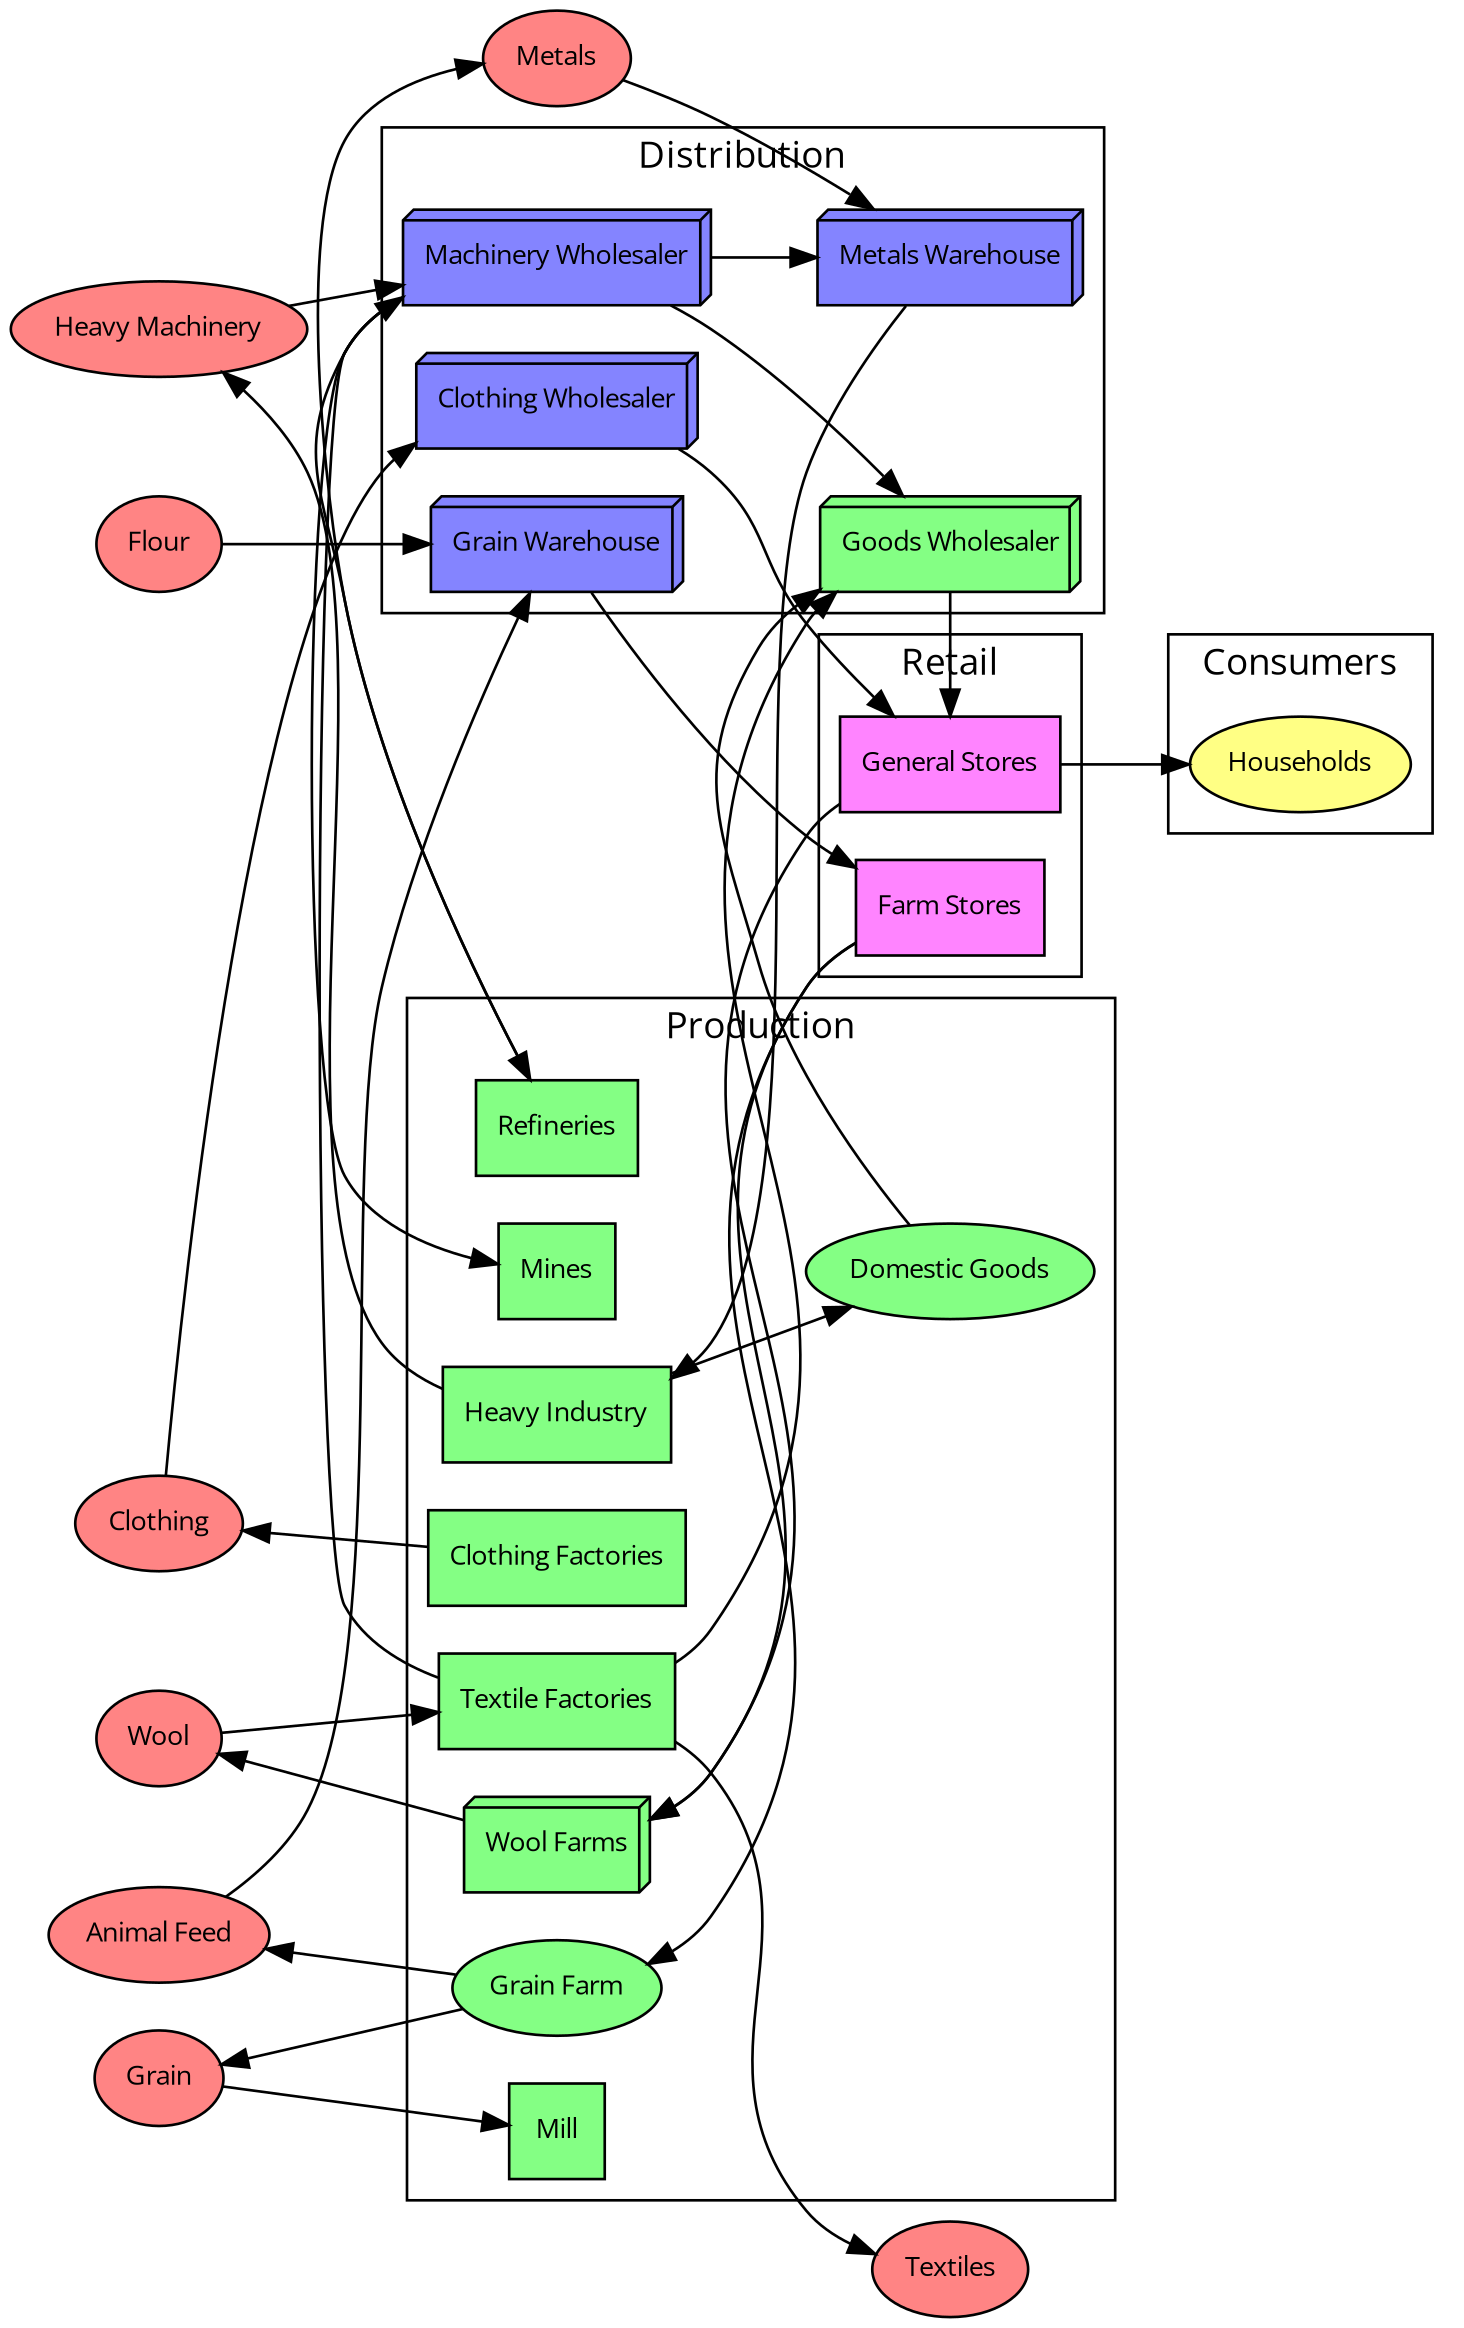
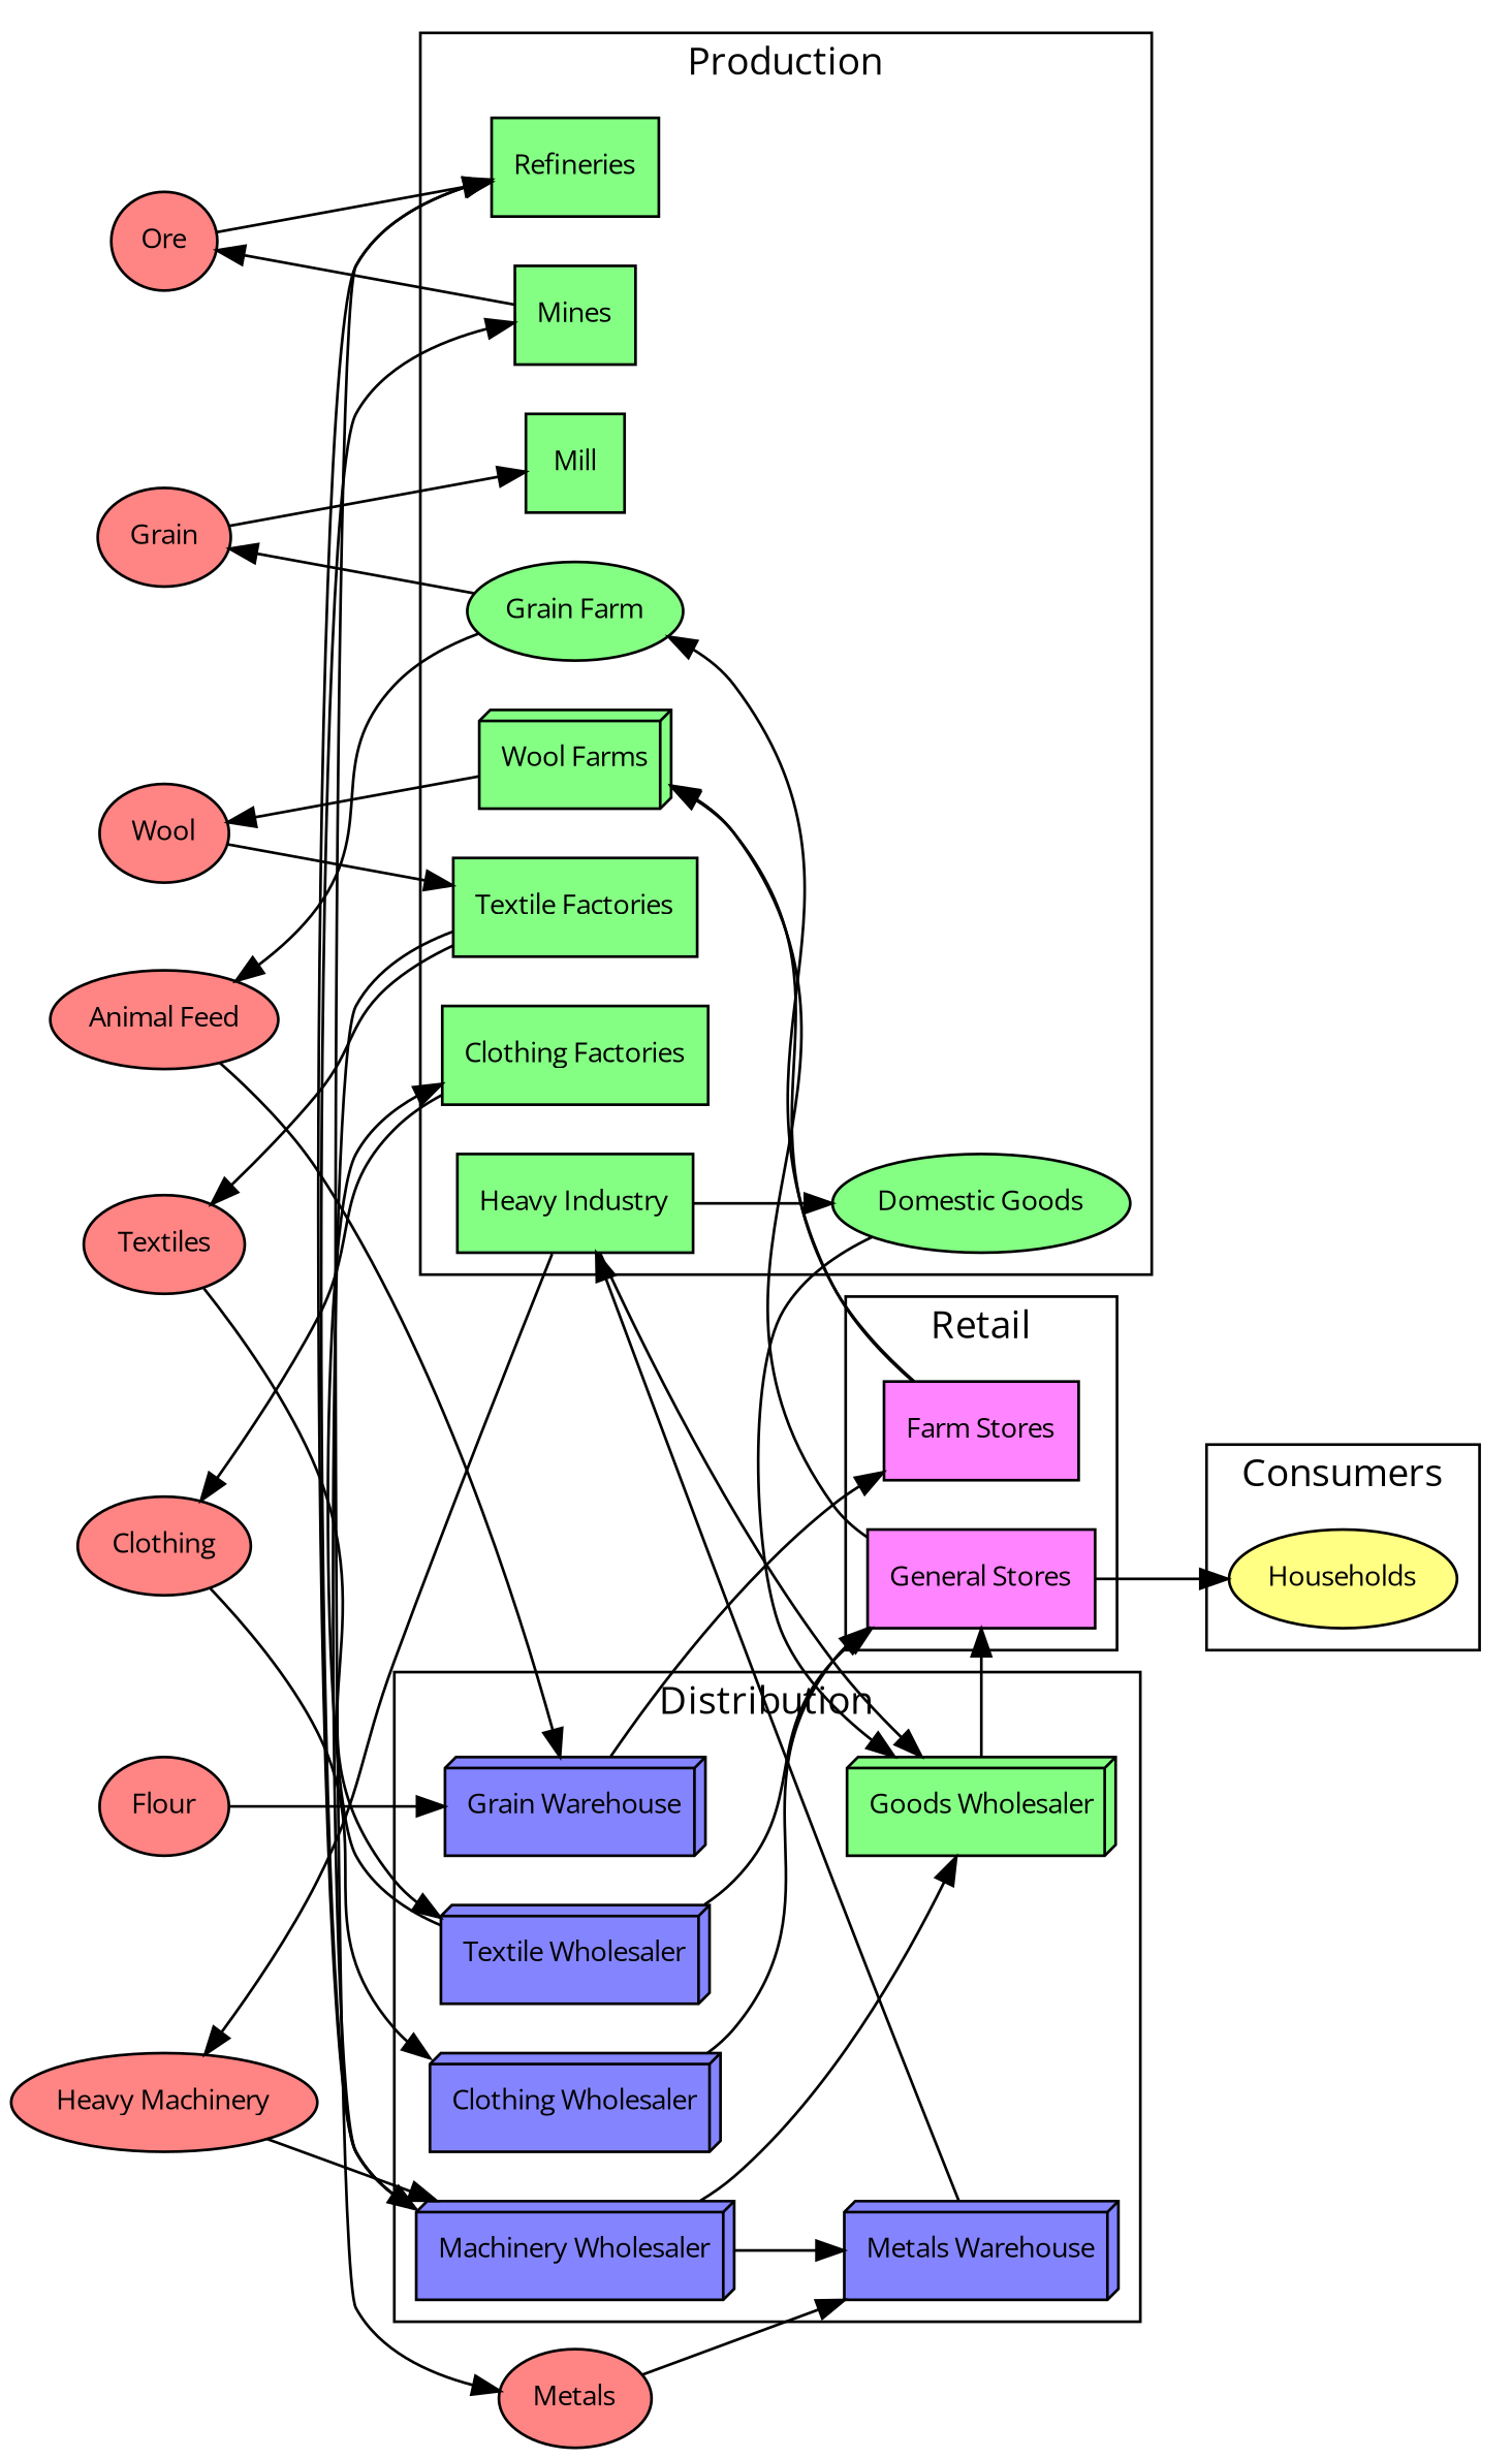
  digraph {
    beautify=true
    fontname="Open Sans"
    mindist=5.0
    rankdir=LR
    node [fillcolor="#84ff84ff" fontname="Open Sans" fontsize=10 shape=ellipse style=filled]
    edge [fontname="Open Sans"]
+   Ore [fillcolor="#ff8484ff" width=0.5]
    Metals [fillcolor="#ff8484ff" width=0.5]
    "Heavy Machinery" [fillcolor="#ff8484ff" width=0.5]
    Wool [fillcolor="#ff8484ff" width=0.5]
    Textiles [fillcolor="#ff8484ff" width=0.5]
    Clothing [fillcolor="#ff8484ff" width=0.5]
    Grain [fillcolor="#ff8484ff" width=0.5]
    Flour [fillcolor="#ff8484ff" width=0.5]
    "Animal Feed" [fillcolor="#ff8484ff" width=0.5]
    Mines [shape=box width=0.5]
    Refineries [shape=box width=0.5]
    "Heavy Industry" [shape=box width=0.5]
    "Domestic Goods" [width=0.5]
    "Wool Farms" [shape=box3d width=0.5]
    "Textile Factories" [shape=box width=0.5]
    "Clothing Factories" [shape=box width=0.5]
    "Grain Farm" [width=0.5]
    Mill [shape=box width=0.5]
    "Metals Warehouse" [fillcolor="#8484ffff" shape=box3d width=0.5]
    "Machinery Wholesaler" [fillcolor="#8484ffff" shape=box3d width=0.5]
    "Goods Wholesaler" [shape=box3d width=0.5]
+   "Textile Wholesaler" [fillcolor="#8484ffff" shape=box3d width=0.5]
    "Clothing Wholesaler" [fillcolor="#8484ffff" shape=box3d width=0.5]
    "Grain Warehouse" [fillcolor="#8484ffff" shape=box3d width=0.5]
    "General Stores" [fillcolor="#ff84ffff" shape=box width=0.5]
    "Farm Stores" [fillcolor="#ff84ffff" shape=box width=0.5]
    Households [fillcolor="#ffff84ff" width=0.5]
    subgraph sub_1 {
+     Ore
      Metals
      "Heavy Machinery"
      Wool
      Textiles
      Clothing
      Grain
      Flour
      "Animal Feed"
    }
    subgraph cluster_2 {
      label=Production
      Mines
      Refineries
      "Heavy Industry"
      "Domestic Goods"
      "Wool Farms"
      "Textile Factories"
      "Clothing Factories"
      "Grain Farm"
      Mill
    }
    subgraph cluster_3 {
      label=Distribution
      "Metals Warehouse"
      "Machinery Wholesaler"
      "Goods Wholesaler"
+     "Textile Wholesaler"
      "Clothing Wholesaler"
      "Grain Warehouse"
    }
    subgraph cluster_4 {
      label=Retail
      "General Stores"
      "Farm Stores"
    }
    subgraph cluster_5 {
      label=Consumers
      Households
    }
+   Ore -> Refineries
    Metals -> "Metals Warehouse"
    "Heavy Machinery" -> "Machinery Wholesaler"
    Wool -> "Textile Factories"
+   Textiles -> "Textile Wholesaler"
    Clothing -> "Clothing Wholesaler"
    Grain -> Mill
    Flour -> "Grain Warehouse"
    "Animal Feed" -> "Grain Warehouse"
+   Mines -> Ore
    Refineries -> Metals
    "Heavy Industry" -> "Heavy Machinery"
    "Heavy Industry" -> "Domestic Goods"
-   "Textile Factories" -> "Goods Wholesaler"
+   "Heavy Industry" -> "Goods Wholesaler"
    "Domestic Goods" -> "Goods Wholesaler"
    "Wool Farms" -> Wool
    "Textile Factories" -> Textiles
    "Textile Factories" -> "Machinery Wholesaler"
    "Clothing Factories" -> Clothing
    "Grain Farm" -> Grain
    "Grain Farm" -> "Animal Feed"
    "Metals Warehouse" -> "Heavy Industry"
    "Machinery Wholesaler" -> Mines
    "Machinery Wholesaler" -> Refineries
    "Machinery Wholesaler" -> "Metals Warehouse"
    "Machinery Wholesaler" -> "Goods Wholesaler"
    "Goods Wholesaler" -> "General Stores"
+   "Textile Wholesaler" -> "Clothing Factories"
+   "Textile Wholesaler" -> "General Stores"
    "Clothing Wholesaler" -> "General Stores"
    "Grain Warehouse" -> "Farm Stores"
    "General Stores" -> "Wool Farms"
    "General Stores" -> Households
    "Farm Stores" -> "Wool Farms"
    "Farm Stores" -> "Grain Farm"
  }
